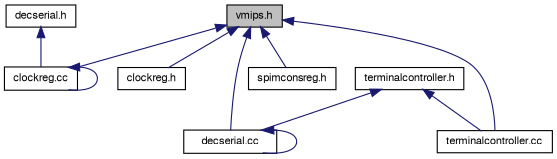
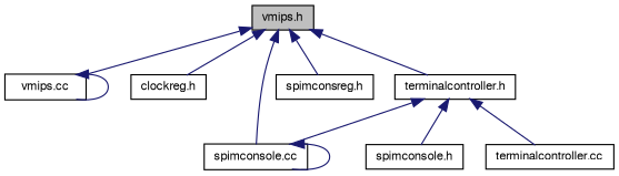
  digraph {
    node [color=black fillcolor=white fontname=FreeSans fontsize=10 shape=record style=filled]
    edge [color=midnightblue dir=back fontname=FreeSans fontsize=10 labelfontname=FreeSans labelfontsize=10 style=solid]
    n1 [fillcolor=grey75 fontcolor=black height=0.2 label="vmips.h" width=0.4]
-   n2 [height=0.2 label="clockreg.cc" width=0.4]
+   n2 [height=0.2 label="vmips.cc" width=0.4]
    n3 [height=0.2 label="clockreg.h" width=0.4]
-   n4 [height=0.2 label="decserial.cc" width=0.4]
+   n4 [height=0.2 label="spimconsole.cc" width=0.4]
    n5 [height=0.2 label="spimconsreg.h" width=0.4]
    n6 [height=0.2 label="terminalcontroller.h" width=0.4]
+   n7 [height=0.2 label="spimconsole.h" width=0.4]
    n8 [height=0.2 label="terminalcontroller.cc" width=0.4]
-   n9 [height=0.2 label="decserial.h" width=0.4]
    n1 -> n2
    n1 -> n3
    n1 -> n4
    n1 -> n5
-   n1 -> n8
+   n1 -> n6
    n2 -> n2
    n4 -> n4
    n6 -> n4
+   n6 -> n7
    n6 -> n8
-   n9 -> n2
  }
